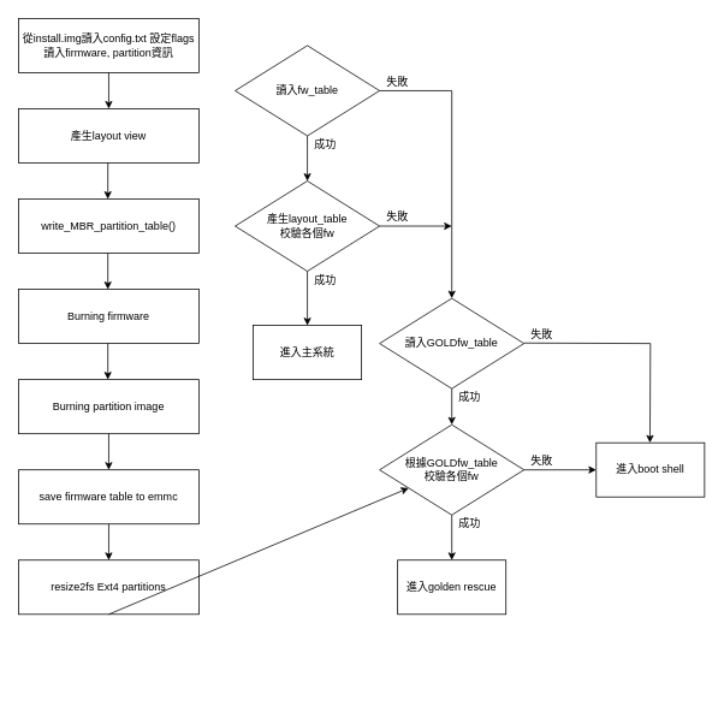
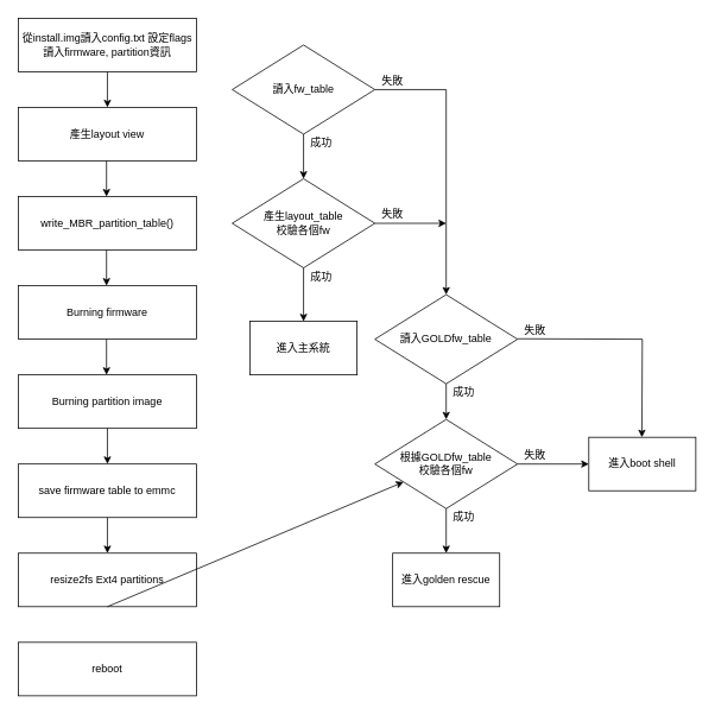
  <mxCell id="0" />
  <mxCell id="1" parent="0" />
  <mxCell id="2" value="從install.img讀入config.txt 設定flags&lt;br&gt;讀入firmware, partition資訊" style="rounded=0;whiteSpace=wrap;html=1;align=center;" vertex="1" parent="1"><mxGeometry x="20" y="20" width="200" height="60" as="geometry" /></mxCell>
  <mxCell id="3" value="產生layout view" style="rounded=0;whiteSpace=wrap;html=1;align=center;" vertex="1" parent="1"><mxGeometry x="20" y="120" width="200" height="60" as="geometry" /></mxCell>
  <mxCell id="4" value="write_MBR_partition_table()" style="rounded=0;whiteSpace=wrap;html=1;align=center;" vertex="1" parent="1"><mxGeometry x="20" y="220" width="200" height="60" as="geometry" /></mxCell>
  <mxCell id="5" value="Burning firmware" style="rounded=0;whiteSpace=wrap;html=1;align=center;" vertex="1" parent="1"><mxGeometry x="20" y="320" width="200" height="60" as="geometry" /></mxCell>
  <mxCell id="6" value="Burning partition image" style="rounded=0;whiteSpace=wrap;html=1;align=center;" vertex="1" parent="1"><mxGeometry x="20" y="420" width="200" height="60" as="geometry" /></mxCell>
  <mxCell id="7" value="save firmware table to emmc" style="rounded=0;whiteSpace=wrap;html=1;align=center;" vertex="1" parent="1"><mxGeometry x="20" y="520" width="200" height="60" as="geometry" /></mxCell>
  <mxCell id="8" value="resize2fs Ext4 partitions" style="rounded=0;whiteSpace=wrap;html=1;align=center;" vertex="1" parent="1"><mxGeometry x="20" y="620" width="200" height="60" as="geometry" /></mxCell>
+ <mxCell id="9" value="reboot" style="rounded=0;whiteSpace=wrap;html=1;align=center;" vertex="1" parent="1"><mxGeometry x="20" y="720" width="200" height="60" as="geometry" /></mxCell>
  <mxCell id="10" value="" style="endArrow=classic;html=1;exitX=0.5;exitY=1;exitDx=0;exitDy=0;entryX=0.5;entryY=0;entryDx=0;entryDy=0;" edge="1" parent="1" source="2" target="3"><mxGeometry width="50" height="50" relative="1" as="geometry"><mxPoint x="393" y="180" as="sourcePoint" /><mxPoint x="443" y="130" as="targetPoint" /></mxGeometry></mxCell>
  <mxCell id="11" value="" style="endArrow=classic;html=1;exitX=0.5;exitY=1;exitDx=0;exitDy=0;entryX=0.5;entryY=0;entryDx=0;entryDy=0;" edge="1" parent="1"><mxGeometry width="50" height="50" relative="1" as="geometry"><mxPoint x="119" y="180" as="sourcePoint" /><mxPoint x="119" y="220" as="targetPoint" /></mxGeometry></mxCell>
  <mxCell id="12" value="" style="endArrow=classic;html=1;exitX=0.5;exitY=1;exitDx=0;exitDy=0;entryX=0.5;entryY=0;entryDx=0;entryDy=0;" edge="1" parent="1"><mxGeometry width="50" height="50" relative="1" as="geometry"><mxPoint x="119" y="280" as="sourcePoint" /><mxPoint x="119" y="320" as="targetPoint" /></mxGeometry></mxCell>
  <mxCell id="13" value="" style="endArrow=classic;html=1;exitX=0.5;exitY=1;exitDx=0;exitDy=0;entryX=0.5;entryY=0;entryDx=0;entryDy=0;" edge="1" parent="1"><mxGeometry width="50" height="50" relative="1" as="geometry"><mxPoint x="119" y="380" as="sourcePoint" /><mxPoint x="119" y="420" as="targetPoint" /></mxGeometry></mxCell>
  <mxCell id="14" value="" style="endArrow=classic;html=1;exitX=0.5;exitY=1;exitDx=0;exitDy=0;entryX=0.5;entryY=0;entryDx=0;entryDy=0;" edge="1" parent="1"><mxGeometry width="50" height="50" relative="1" as="geometry"><mxPoint x="120" y="480" as="sourcePoint" /><mxPoint x="120" y="520" as="targetPoint" /></mxGeometry></mxCell>
  <mxCell id="15" value="" style="endArrow=classic;html=1;exitX=0.5;exitY=1;exitDx=0;exitDy=0;entryX=0.5;entryY=0;entryDx=0;entryDy=0;" edge="1" parent="1" source="7" target="8"><mxGeometry width="50" height="50" relative="1" as="geometry"><mxPoint x="330" y="490" as="sourcePoint" /><mxPoint x="370" y="620" as="targetPoint" /></mxGeometry></mxCell>
  <mxCell id="16" value="" style="endArrow=classic;html=1;exitX=0.5;exitY=1;exitDx=0;exitDy=0;" edge="1" parent="1" source="8" target="21"><mxGeometry width="50" height="50" relative="1" as="geometry"><mxPoint x="420" y="710" as="sourcePoint" /><mxPoint x="130" y="630" as="targetPoint" /></mxGeometry></mxCell>
  <mxCell id="17" value="讀入fw_table" style="rhombus;whiteSpace=wrap;html=1;align=center;" vertex="1" parent="1"><mxGeometry x="260" y="50" width="160" height="100" as="geometry" /></mxCell>
  <mxCell id="18" value="讀入GOLDfw_table" style="rhombus;whiteSpace=wrap;html=1;align=center;" vertex="1" parent="1"><mxGeometry x="420" y="330" width="160" height="100" as="geometry" /></mxCell>
  <mxCell id="19" value="" style="endArrow=none;html=1;entryX=1;entryY=0.5;entryDx=0;entryDy=0;" edge="1" parent="1" target="17"><mxGeometry width="50" height="50" relative="1" as="geometry"><mxPoint x="500" y="100" as="sourcePoint" /><mxPoint x="490" y="130" as="targetPoint" /></mxGeometry></mxCell>
  <mxCell id="20" value="" style="endArrow=classic;html=1;entryX=0.5;entryY=0;entryDx=0;entryDy=0;" edge="1" parent="1" target="18"><mxGeometry width="50" height="50" relative="1" as="geometry"><mxPoint x="500" y="100" as="sourcePoint" /><mxPoint x="510" y="50" as="targetPoint" /></mxGeometry></mxCell>
  <mxCell id="21" value="根據GOLDfw_table&lt;br&gt;校驗各個fw" style="rhombus;whiteSpace=wrap;html=1;align=center;" vertex="1" parent="1"><mxGeometry x="420" y="470" width="160" height="100" as="geometry" /></mxCell>
  <mxCell id="22" value="" style="endArrow=classic;html=1;" edge="1" parent="1"><mxGeometry width="50" height="50" relative="1" as="geometry"><mxPoint x="500" y="430" as="sourcePoint" /><mxPoint x="500" y="470" as="targetPoint" /></mxGeometry></mxCell>
  <mxCell id="23" value="" style="endArrow=none;html=1;entryX=1;entryY=0.5;entryDx=0;entryDy=0;" edge="1" parent="1"><mxGeometry width="50" height="50" relative="1" as="geometry"><mxPoint x="720" y="380" as="sourcePoint" /><mxPoint x="580" y="379.5" as="targetPoint" /></mxGeometry></mxCell>
  <mxCell id="24" value="" style="endArrow=classic;html=1;entryX=0.5;entryY=0;entryDx=0;entryDy=0;" edge="1" parent="1"><mxGeometry width="50" height="50" relative="1" as="geometry"><mxPoint x="720" y="380" as="sourcePoint" /><mxPoint x="719.5" y="490" as="targetPoint" /></mxGeometry></mxCell>
  <mxCell id="25" value="進入boot shell" style="rounded=0;whiteSpace=wrap;html=1;align=center;" vertex="1" parent="1"><mxGeometry x="660" y="490" width="120" height="60" as="geometry" /></mxCell>
  <mxCell id="26" value="" style="endArrow=classic;html=1;" edge="1" parent="1"><mxGeometry width="50" height="50" relative="1" as="geometry"><mxPoint x="580" y="520" as="sourcePoint" /><mxPoint x="660" y="520" as="targetPoint" /></mxGeometry></mxCell>
  <mxCell id="27" value="失敗" style="text;html=1;strokeColor=none;fillColor=none;align=center;verticalAlign=middle;whiteSpace=wrap;rounded=0;" vertex="1" parent="1"><mxGeometry x="420" y="80" width="40" height="20" as="geometry" /></mxCell>
  <mxCell id="28" value="失敗" style="text;html=1;strokeColor=none;fillColor=none;align=center;verticalAlign=middle;whiteSpace=wrap;rounded=0;" vertex="1" parent="1"><mxGeometry x="580" y="360" width="40" height="20" as="geometry" /></mxCell>
  <mxCell id="29" value="失敗" style="text;html=1;strokeColor=none;fillColor=none;align=center;verticalAlign=middle;whiteSpace=wrap;rounded=0;" vertex="1" parent="1"><mxGeometry x="580" y="500" width="40" height="20" as="geometry" /></mxCell>
  <mxCell id="30" value="產生layout_table&lt;br&gt;校驗各個fw" style="rhombus;whiteSpace=wrap;html=1;align=center;" vertex="1" parent="1"><mxGeometry x="260" y="200" width="160" height="100" as="geometry" /></mxCell>
  <mxCell id="31" value="失敗" style="text;html=1;strokeColor=none;fillColor=none;align=center;verticalAlign=middle;whiteSpace=wrap;rounded=0;" vertex="1" parent="1"><mxGeometry x="420" y="230" width="40" height="20" as="geometry" /></mxCell>
  <mxCell id="32" value="" style="endArrow=classic;html=1;" edge="1" parent="1"><mxGeometry width="50" height="50" relative="1" as="geometry"><mxPoint x="420" y="250" as="sourcePoint" /><mxPoint x="500" y="250" as="targetPoint" /></mxGeometry></mxCell>
  <mxCell id="33" value="" style="endArrow=classic;html=1;entryX=0.5;entryY=0;entryDx=0;entryDy=0;" edge="1" parent="1" target="30"><mxGeometry width="50" height="50" relative="1" as="geometry"><mxPoint x="340" y="150" as="sourcePoint" /><mxPoint x="340" y="190" as="targetPoint" /></mxGeometry></mxCell>
  <mxCell id="34" value="成功" style="text;html=1;strokeColor=none;fillColor=none;align=center;verticalAlign=middle;whiteSpace=wrap;rounded=0;" vertex="1" parent="1"><mxGeometry x="340" y="150" width="40" height="20" as="geometry" /></mxCell>
  <mxCell id="35" value="成功" style="text;html=1;strokeColor=none;fillColor=none;align=center;verticalAlign=middle;whiteSpace=wrap;rounded=0;" vertex="1" parent="1"><mxGeometry x="500" y="430" width="40" height="20" as="geometry" /></mxCell>
  <mxCell id="36" value="成功" style="text;html=1;strokeColor=none;fillColor=none;align=center;verticalAlign=middle;whiteSpace=wrap;rounded=0;" vertex="1" parent="1"><mxGeometry x="500" y="570" width="40" height="20" as="geometry" /></mxCell>
  <mxCell id="37" value="" style="endArrow=classic;html=1;" edge="1" parent="1"><mxGeometry width="50" height="50" relative="1" as="geometry"><mxPoint x="500" y="570" as="sourcePoint" /><mxPoint x="500" y="620" as="targetPoint" /></mxGeometry></mxCell>
  <mxCell id="38" value="進入golden rescue" style="rounded=0;whiteSpace=wrap;html=1;align=center;" vertex="1" parent="1"><mxGeometry x="440" y="620" width="120" height="60" as="geometry" /></mxCell>
  <mxCell id="39" value="" style="endArrow=classic;html=1;" edge="1" parent="1"><mxGeometry width="50" height="50" relative="1" as="geometry"><mxPoint x="340" y="300" as="sourcePoint" /><mxPoint x="340" y="360" as="targetPoint" /></mxGeometry></mxCell>
  <mxCell id="40" value="成功" style="text;html=1;strokeColor=none;fillColor=none;align=center;verticalAlign=middle;whiteSpace=wrap;rounded=0;" vertex="1" parent="1"><mxGeometry x="340" y="300" width="40" height="20" as="geometry" /></mxCell>
  <mxCell id="41" value="進入主系統" style="rounded=0;whiteSpace=wrap;html=1;align=center;" vertex="1" parent="1"><mxGeometry x="280" y="360" width="120" height="60" as="geometry" /></mxCell>
